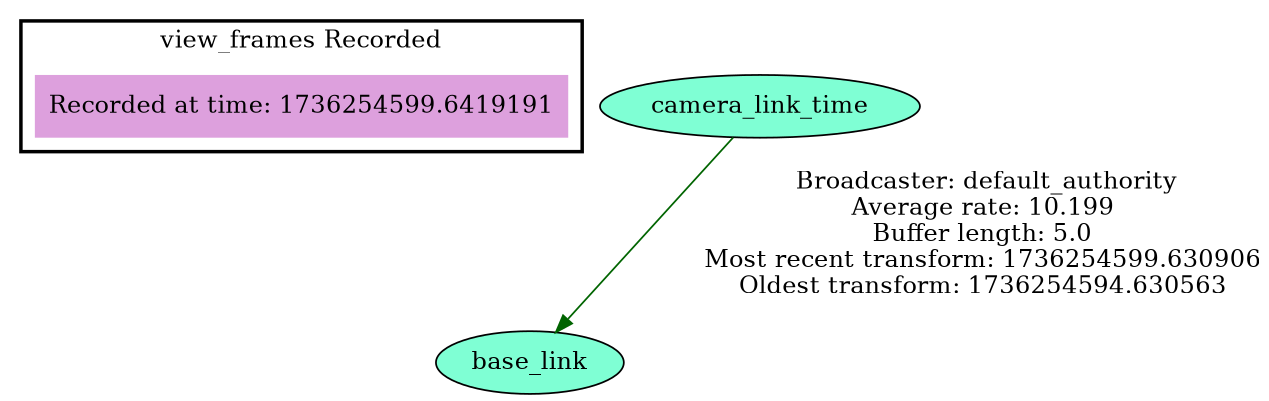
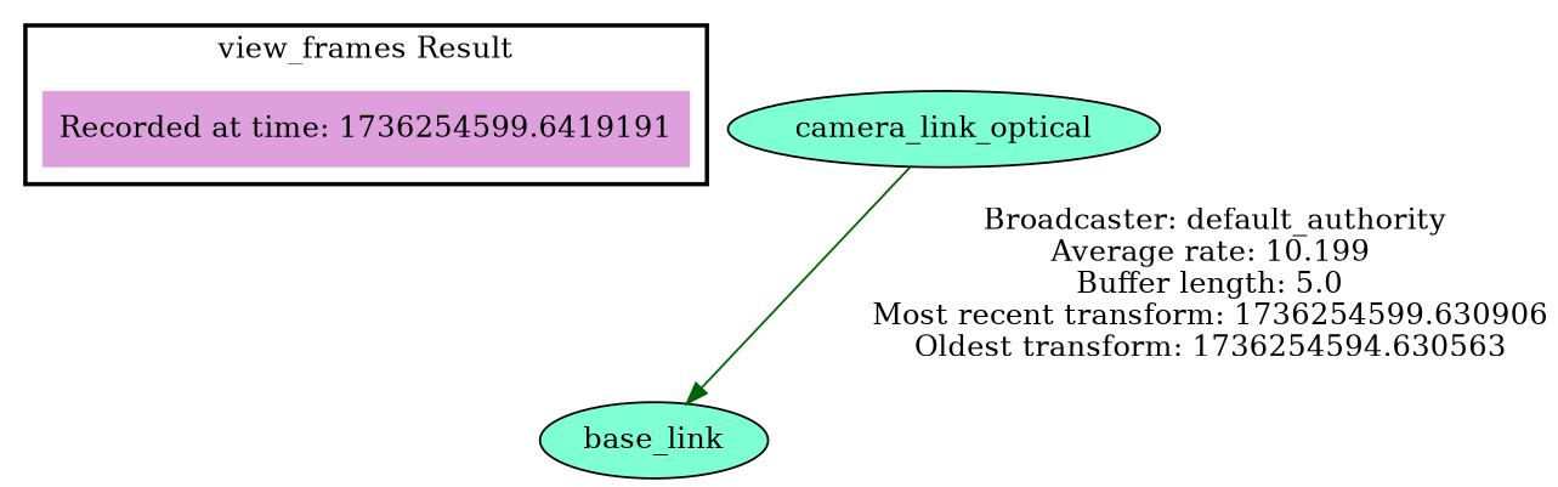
  digraph {
    node [fillcolor=aquamarine style=filled]
    "Recorded at time: 1736254599.6419191" [fillcolor=plum shape=plaintext]
    base_link
-   camera_link_optical [label=camera_link_time]
+   camera_link_optical
    subgraph cluster_1 {
      color=black
-     label="view_frames Recorded"
+     label="view_frames Result"
      style=bold
      "Recorded at time: 1736254599.6419191"
    }
    "Recorded at time: 1736254599.6419191" -> base_link [style=invis]
    camera_link_optical -> base_link [color=darkgreen label=" Broadcaster: default_authority\nAverage rate: 10.199\nBuffer length: 5.0\nMost recent transform: 1736254599.630906\nOldest transform: 1736254594.630563\n"]
  }
